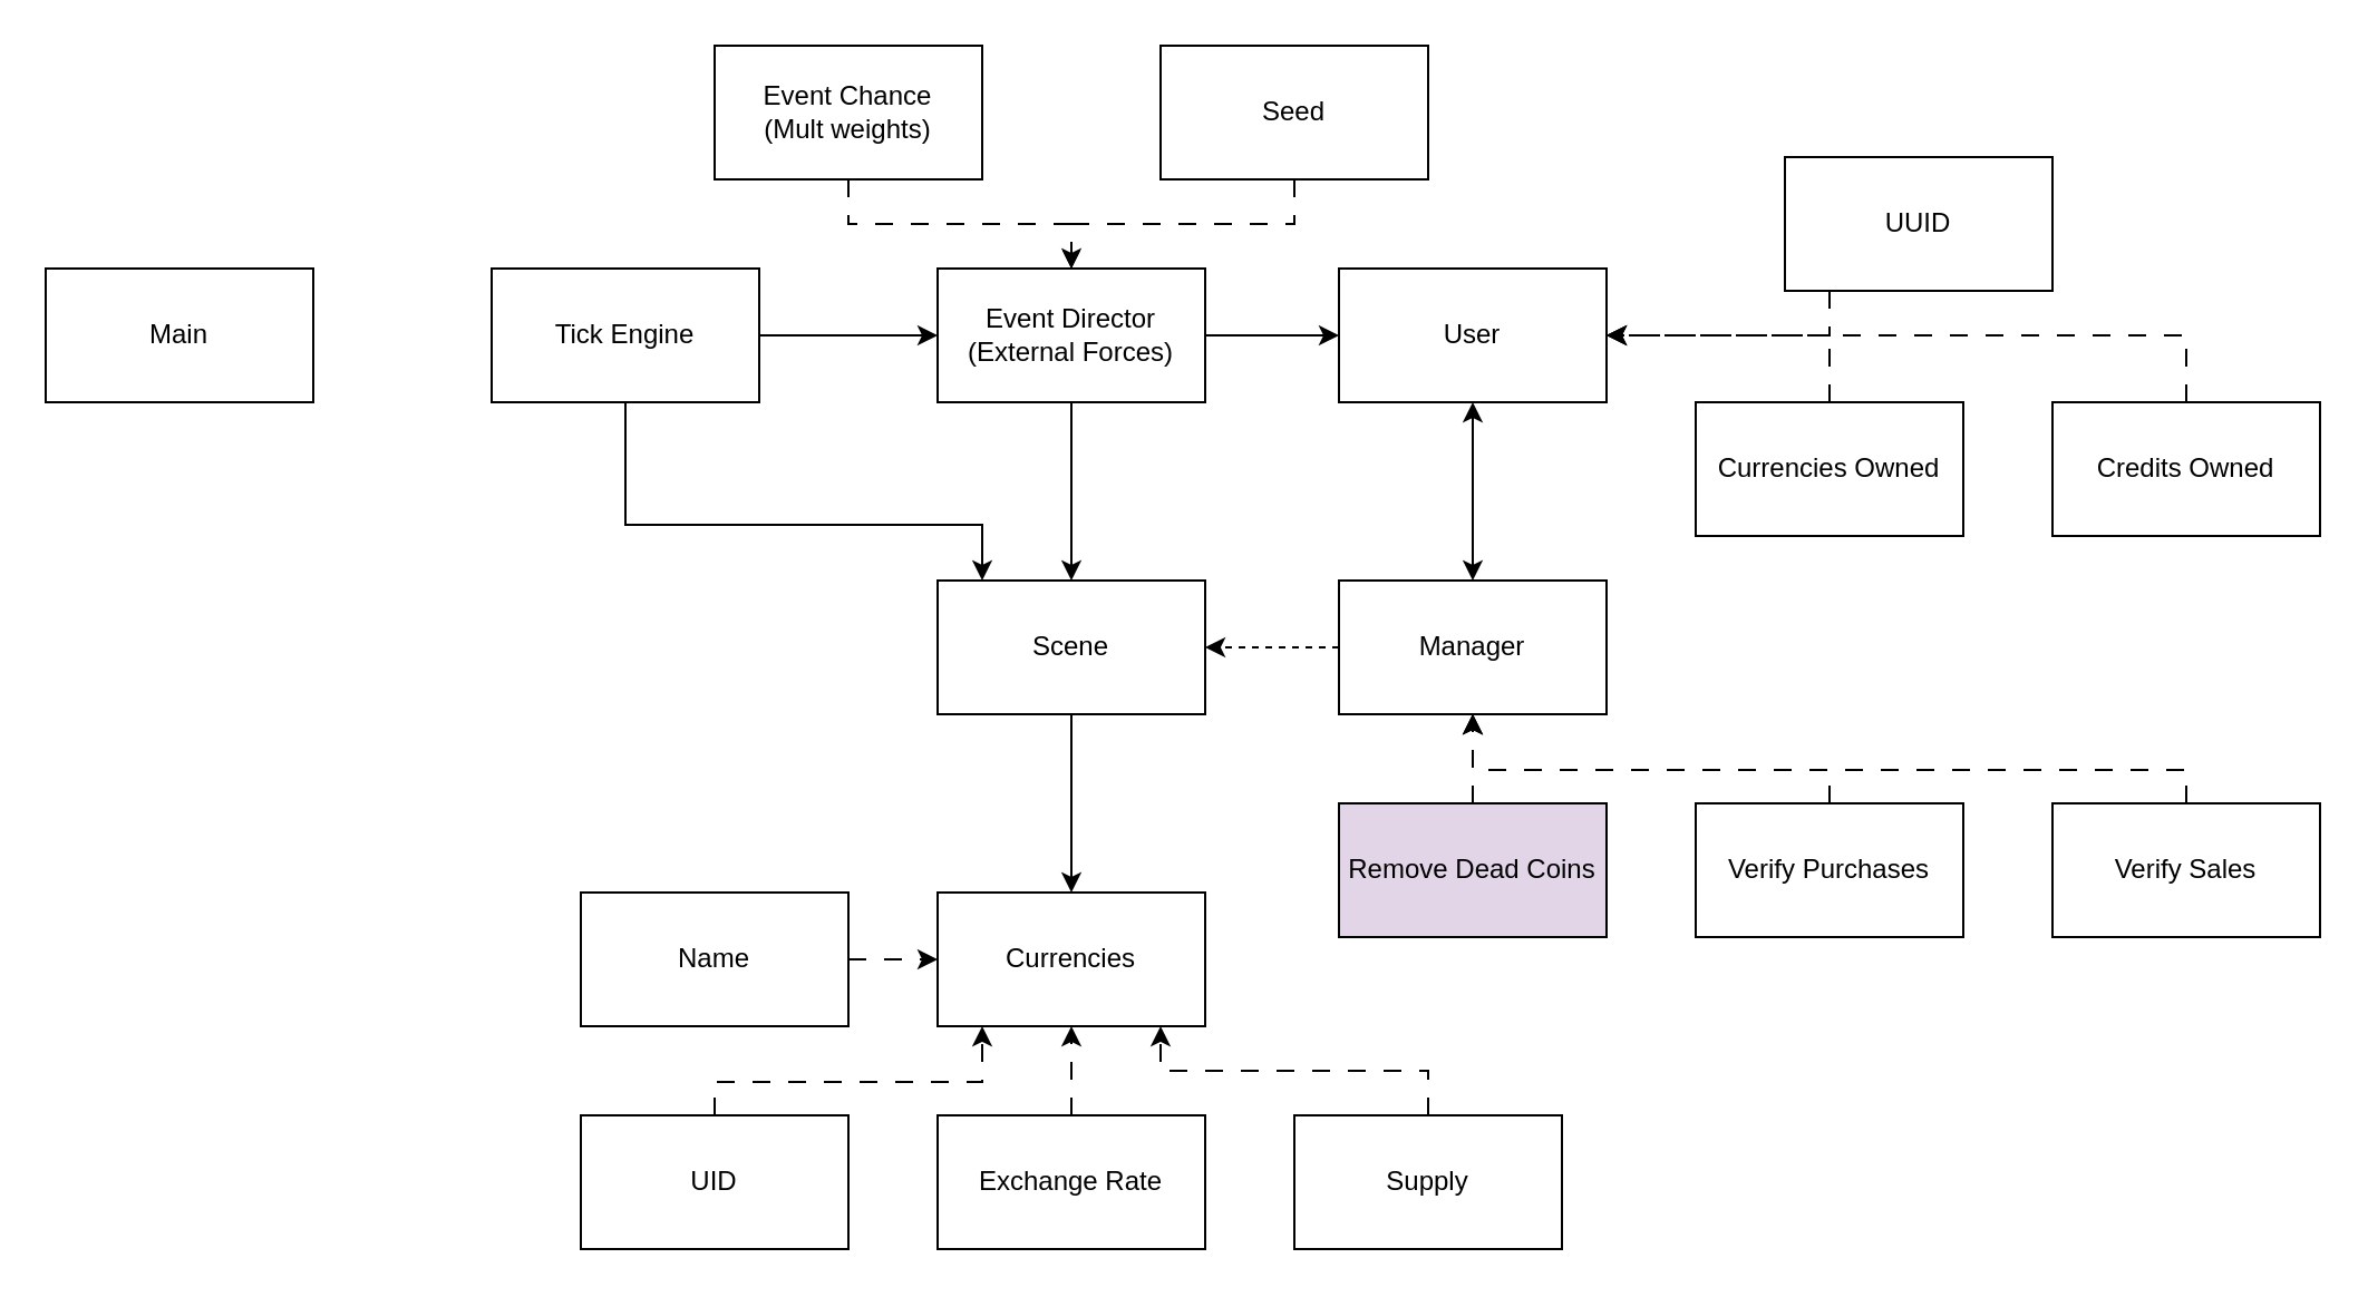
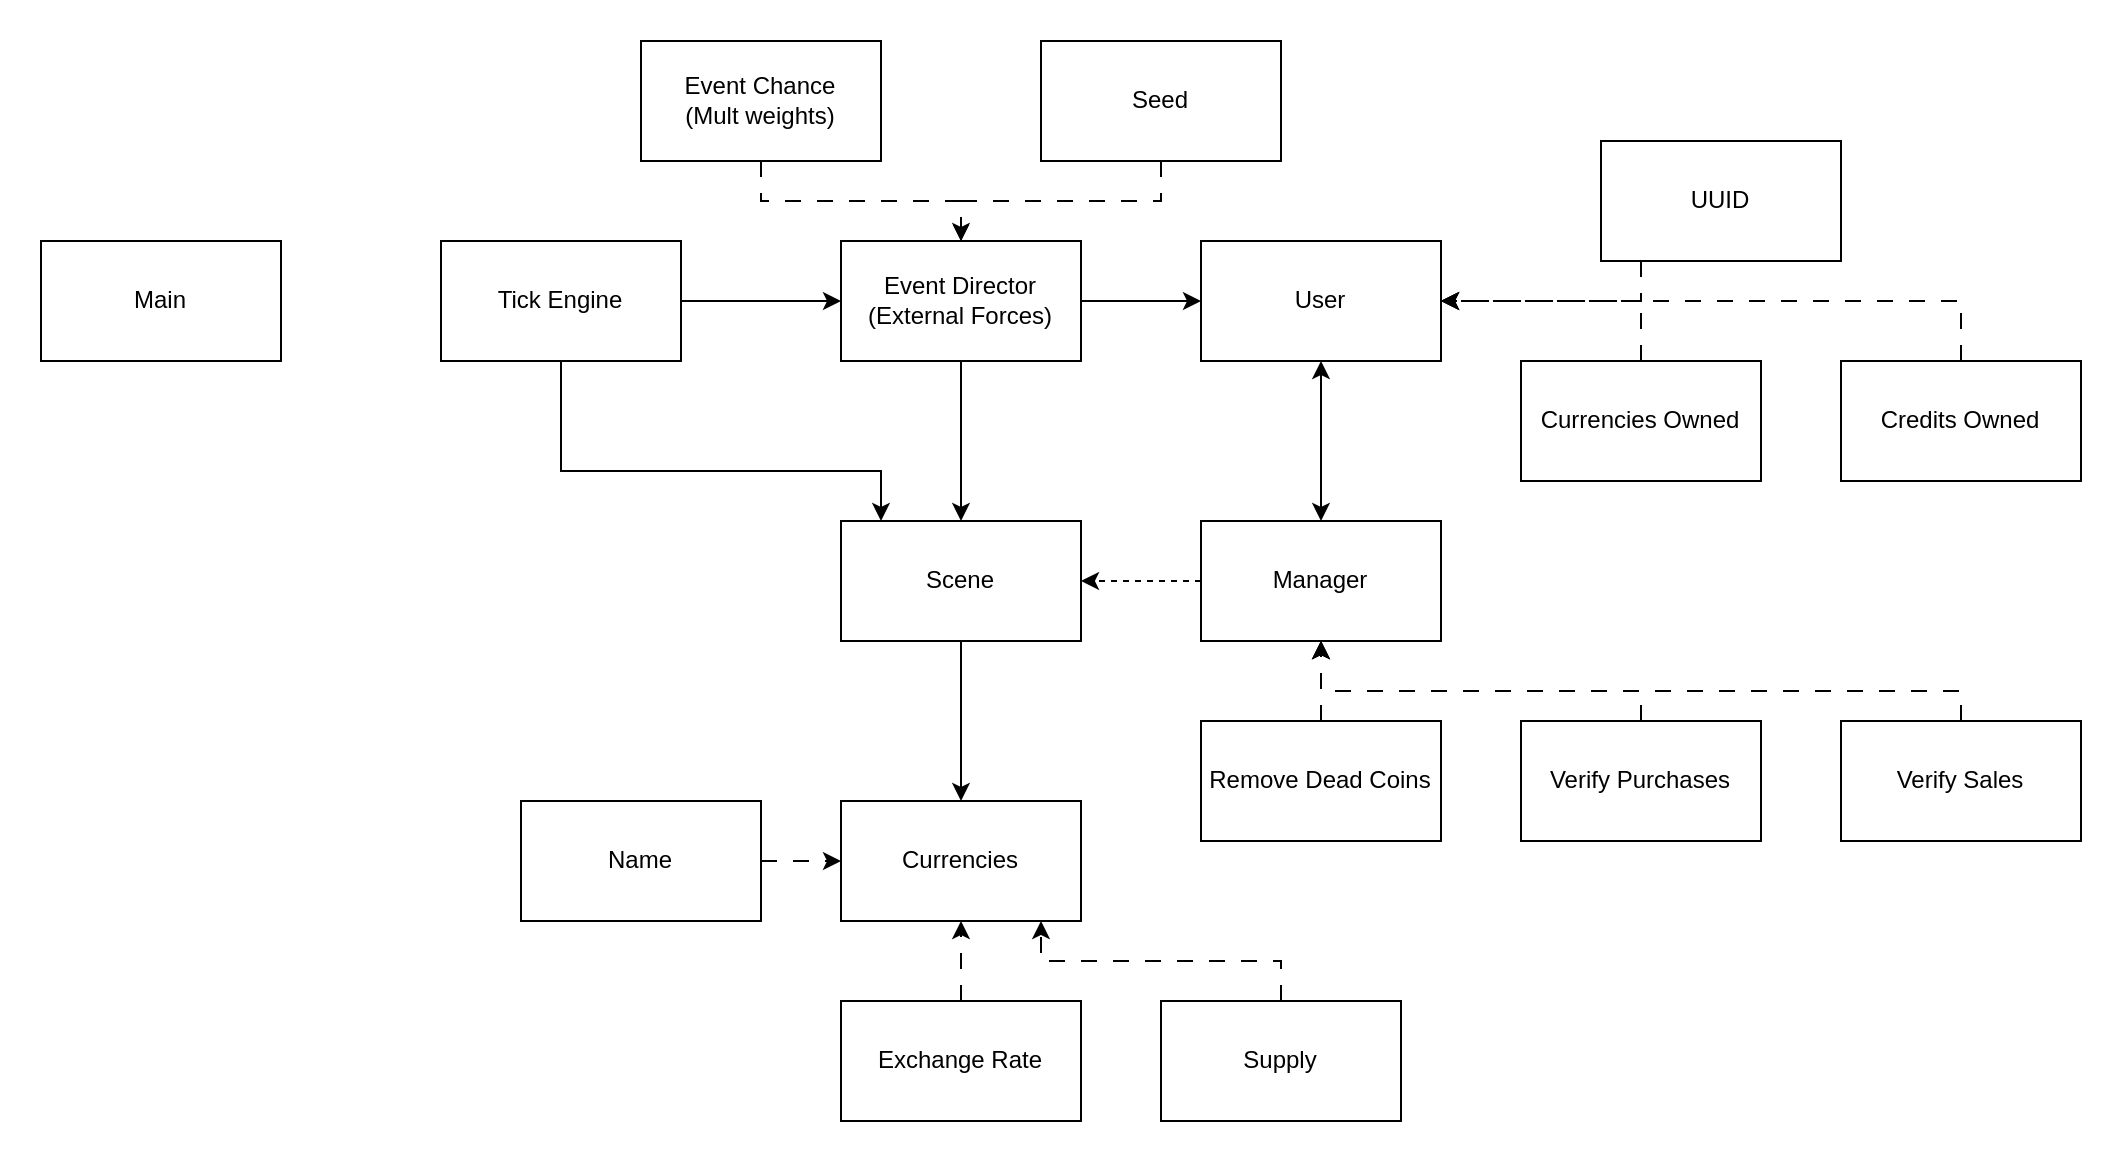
  <mxCell id="0" />
  <mxCell id="1" parent="0" />
  <mxCell id="2" value="Main" style="rounded=0;whiteSpace=wrap;html=1;" vertex="1" parent="1"><mxGeometry x="20" y="120" width="120" height="60" as="geometry" /></mxCell>
  <mxCell id="3" style="edgeStyle=orthogonalEdgeStyle;rounded=0;orthogonalLoop=1;jettySize=auto;html=1;" edge="1" parent="1" source="5" target="8"><mxGeometry relative="1" as="geometry" /></mxCell>
  <mxCell id="4" style="edgeStyle=orthogonalEdgeStyle;rounded=0;orthogonalLoop=1;jettySize=auto;html=1;" edge="1" parent="1" source="5" target="10"><mxGeometry relative="1" as="geometry"><Array as="points"><mxPoint x="280" y="235" /><mxPoint x="440" y="235" /></Array></mxGeometry></mxCell>
  <mxCell id="5" value="Tick Engine" style="rounded=0;whiteSpace=wrap;html=1;" vertex="1" parent="1"><mxGeometry x="220" y="120" width="120" height="60" as="geometry" /></mxCell>
  <mxCell id="6" style="edgeStyle=orthogonalEdgeStyle;rounded=0;orthogonalLoop=1;jettySize=auto;html=1;" edge="1" parent="1" source="8" target="10"><mxGeometry relative="1" as="geometry" /></mxCell>
  <mxCell id="7" style="edgeStyle=orthogonalEdgeStyle;rounded=0;orthogonalLoop=1;jettySize=auto;html=1;" edge="1" parent="1" source="8" target="25"><mxGeometry relative="1" as="geometry" /></mxCell>
  <mxCell id="8" value="Event Director&lt;div&gt;(External Forces)&lt;/div&gt;" style="rounded=0;whiteSpace=wrap;html=1;" vertex="1" parent="1"><mxGeometry x="420" y="120" width="120" height="60" as="geometry" /></mxCell>
  <mxCell id="9" style="edgeStyle=orthogonalEdgeStyle;rounded=0;orthogonalLoop=1;jettySize=auto;html=1;" edge="1" parent="1" source="10" target="11"><mxGeometry relative="1" as="geometry" /></mxCell>
  <mxCell id="10" value="Scene" style="rounded=0;whiteSpace=wrap;html=1;" vertex="1" parent="1"><mxGeometry x="420" y="260" width="120" height="60" as="geometry" /></mxCell>
  <mxCell id="11" value="Currencies" style="rounded=0;whiteSpace=wrap;html=1;" vertex="1" parent="1"><mxGeometry x="420" y="400" width="120" height="60" as="geometry" /></mxCell>
  <mxCell id="12" style="edgeStyle=orthogonalEdgeStyle;rounded=0;orthogonalLoop=1;jettySize=auto;html=1;dashed=1;dashPattern=8 8;" edge="1" parent="1" source="13" target="11"><mxGeometry relative="1" as="geometry" /></mxCell>
  <mxCell id="13" value="Name" style="rounded=0;whiteSpace=wrap;html=1;" vertex="1" parent="1"><mxGeometry x="260" y="400" width="120" height="60" as="geometry" /></mxCell>
  <mxCell id="14" style="edgeStyle=orthogonalEdgeStyle;rounded=0;orthogonalLoop=1;jettySize=auto;html=1;dashed=1;dashPattern=8 8;" edge="1" parent="1" source="15" target="11"><mxGeometry relative="1" as="geometry" /></mxCell>
  <mxCell id="15" value="Exchange Rate" style="rounded=0;whiteSpace=wrap;html=1;" vertex="1" parent="1"><mxGeometry x="420" y="500" width="120" height="60" as="geometry" /></mxCell>
  <mxCell id="16" style="edgeStyle=orthogonalEdgeStyle;rounded=0;orthogonalLoop=1;jettySize=auto;html=1;dashed=1;dashPattern=8 8;" edge="1" parent="1" source="17" target="11"><mxGeometry relative="1" as="geometry"><Array as="points"><mxPoint x="640" y="480" /><mxPoint x="520" y="480" /></Array></mxGeometry></mxCell>
  <mxCell id="17" value="Supply" style="rounded=0;whiteSpace=wrap;html=1;" vertex="1" parent="1"><mxGeometry x="580" y="500" width="120" height="60" as="geometry" /></mxCell>
  <mxCell id="18" style="edgeStyle=orthogonalEdgeStyle;rounded=0;orthogonalLoop=1;jettySize=auto;html=1;dashed=1;" edge="1" parent="1" source="19" target="10"><mxGeometry relative="1" as="geometry" /></mxCell>
  <mxCell id="19" value="Manager" style="rounded=0;whiteSpace=wrap;html=1;" vertex="1" parent="1"><mxGeometry x="600" y="260" width="120" height="60" as="geometry" /></mxCell>
  <mxCell id="20" style="edgeStyle=orthogonalEdgeStyle;rounded=0;orthogonalLoop=1;jettySize=auto;html=1;dashed=1;dashPattern=8 8;" edge="1" parent="1" source="21" target="19"><mxGeometry relative="1" as="geometry" /></mxCell>
- <mxCell id="21" value="Remove Dead Coins" style="rounded=0;whiteSpace=wrap;html=1;fillColor=#e1d5e7;" vertex="1" parent="1"><mxGeometry x="600" y="360" width="120" height="60" as="geometry" /></mxCell>
+ <mxCell id="21" value="Remove Dead Coins" style="rounded=0;whiteSpace=wrap;html=1;" vertex="1" parent="1"><mxGeometry x="600" y="360" width="120" height="60" as="geometry" /></mxCell>
  <mxCell id="22" style="edgeStyle=orthogonalEdgeStyle;rounded=0;orthogonalLoop=1;jettySize=auto;html=1;dashed=1;dashPattern=8 8;" edge="1" parent="1" source="23" target="19"><mxGeometry relative="1" as="geometry"><Array as="points"><mxPoint x="820" y="345" /><mxPoint x="660" y="345" /></Array></mxGeometry></mxCell>
  <mxCell id="23" value="Verify Purchases" style="rounded=0;whiteSpace=wrap;html=1;" vertex="1" parent="1"><mxGeometry x="760" y="360" width="120" height="60" as="geometry" /></mxCell>
  <mxCell id="24" style="edgeStyle=orthogonalEdgeStyle;rounded=0;orthogonalLoop=1;jettySize=auto;html=1;startArrow=classic;startFill=1;" edge="1" parent="1" source="25" target="19"><mxGeometry relative="1" as="geometry"><Array as="points"><mxPoint x="660" y="210" /><mxPoint x="660" y="210" /></Array></mxGeometry></mxCell>
  <mxCell id="25" value="User" style="rounded=0;whiteSpace=wrap;html=1;" vertex="1" parent="1"><mxGeometry x="600" y="120" width="120" height="60" as="geometry" /></mxCell>
  <mxCell id="26" style="edgeStyle=orthogonalEdgeStyle;rounded=0;orthogonalLoop=1;jettySize=auto;html=1;dashed=1;dashPattern=8 8;" edge="1" parent="1" source="27" target="25"><mxGeometry relative="1" as="geometry"><Array as="points"><mxPoint x="820" y="150" /></Array></mxGeometry></mxCell>
  <mxCell id="27" value="Currencies Owned" style="rounded=0;whiteSpace=wrap;html=1;" vertex="1" parent="1"><mxGeometry x="760" y="180" width="120" height="60" as="geometry" /></mxCell>
  <mxCell id="28" style="edgeStyle=orthogonalEdgeStyle;rounded=0;orthogonalLoop=1;jettySize=auto;html=1;dashed=1;dashPattern=8 8;" edge="1" parent="1" source="29" target="25"><mxGeometry relative="1" as="geometry"><Array as="points"><mxPoint x="980" y="150" /></Array></mxGeometry></mxCell>
  <mxCell id="29" value="Credits Owned" style="rounded=0;whiteSpace=wrap;html=1;" vertex="1" parent="1"><mxGeometry x="920" y="180" width="120" height="60" as="geometry" /></mxCell>
  <mxCell id="30" style="edgeStyle=orthogonalEdgeStyle;rounded=0;orthogonalLoop=1;jettySize=auto;html=1;dashed=1;dashPattern=8 8;" edge="1" parent="1" source="31" target="25"><mxGeometry relative="1" as="geometry"><Array as="points"><mxPoint x="820" y="150" /></Array></mxGeometry></mxCell>
  <mxCell id="31" value="UUID" style="rounded=0;whiteSpace=wrap;html=1;" vertex="1" parent="1"><mxGeometry x="800" y="70" width="120" height="60" as="geometry" /></mxCell>
  <mxCell id="32" value="Verify Sales" style="rounded=0;whiteSpace=wrap;html=1;" vertex="1" parent="1"><mxGeometry x="920" y="360" width="120" height="60" as="geometry" /></mxCell>
  <mxCell id="33" style="edgeStyle=orthogonalEdgeStyle;rounded=0;orthogonalLoop=1;jettySize=auto;html=1;dashed=1;dashPattern=8 8;" edge="1" parent="1" source="32" target="19"><mxGeometry relative="1" as="geometry"><Array as="points"><mxPoint x="980" y="345" /><mxPoint x="660" y="345" /></Array></mxGeometry></mxCell>
  <mxCell id="34" style="edgeStyle=orthogonalEdgeStyle;rounded=0;orthogonalLoop=1;jettySize=auto;html=1;dashed=1;dashPattern=8 8;" edge="1" parent="1" source="35" target="8"><mxGeometry relative="1" as="geometry" /></mxCell>
  <mxCell id="35" value="Seed" style="rounded=0;whiteSpace=wrap;html=1;" vertex="1" parent="1"><mxGeometry x="520" y="20" width="120" height="60" as="geometry" /></mxCell>
  <mxCell id="36" style="edgeStyle=orthogonalEdgeStyle;rounded=0;orthogonalLoop=1;jettySize=auto;html=1;dashed=1;dashPattern=8 8;endArrow=open;" edge="1" parent="1" source="37" target="8"><mxGeometry relative="1" as="geometry" /></mxCell>
  <mxCell id="37" value="Event Chance&lt;div&gt;(Mult weights)&lt;/div&gt;" style="rounded=0;whiteSpace=wrap;html=1;" vertex="1" parent="1"><mxGeometry x="320" y="20" width="120" height="60" as="geometry" /></mxCell>
- <mxCell id="38" style="edgeStyle=orthogonalEdgeStyle;rounded=0;orthogonalLoop=1;jettySize=auto;html=1;dashed=1;dashPattern=8 8;" edge="1" parent="1" source="39" target="11"><mxGeometry relative="1" as="geometry"><Array as="points"><mxPoint x="320" y="485" /><mxPoint x="440" y="485" /></Array></mxGeometry></mxCell>
- <mxCell id="39" value="UID" style="rounded=0;whiteSpace=wrap;html=1;" vertex="1" parent="1"><mxGeometry x="260" y="500" width="120" height="60" as="geometry" /></mxCell>
